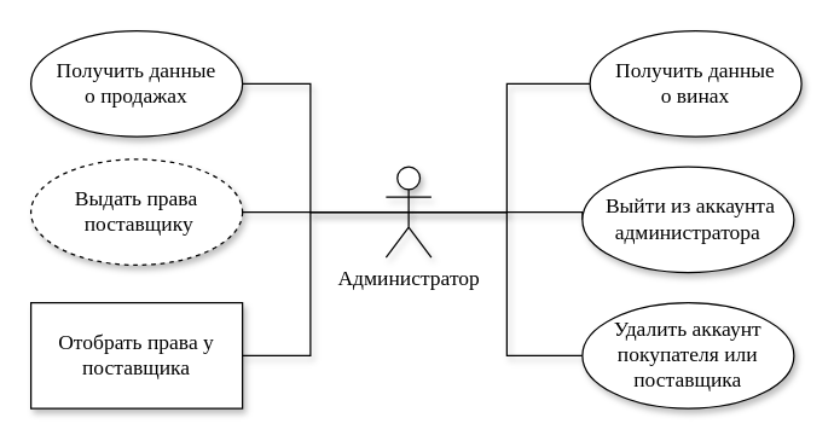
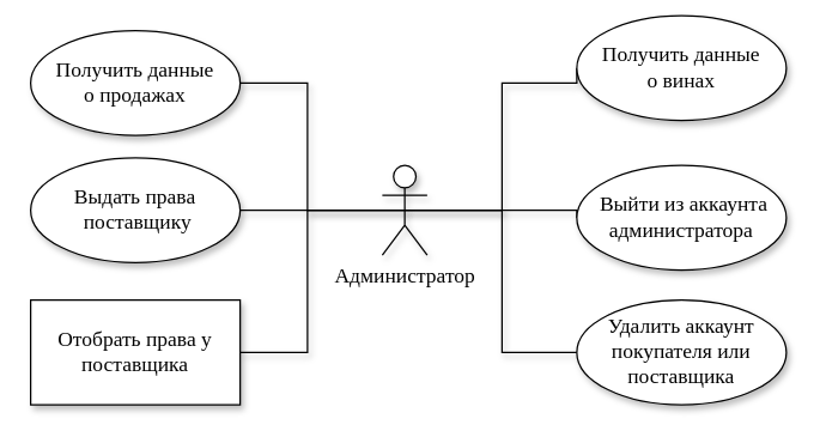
  <mxCell id="0" />
  <mxCell id="1" parent="0" />
  <mxCell id="2" style="edgeStyle=orthogonalEdgeStyle;rounded=0;orthogonalLoop=1;jettySize=auto;html=1;exitX=0.5;exitY=0.5;exitDx=0;exitDy=0;exitPerimeter=0;entryX=0;entryY=0.5;entryDx=0;entryDy=0;fontFamily=Times New Roman;fontSize=14;endArrow=none;endFill=0;shadow=1;" parent="1" source="5" target="13" edge="1"><mxGeometry relative="1" as="geometry"><Array as="points"><mxPoint x="335" y="140" /><mxPoint x="335" y="55" /></Array><mxPoint x="385" y="55" as="targetPoint" /></mxGeometry></mxCell>
  <mxCell id="3" style="edgeStyle=orthogonalEdgeStyle;rounded=0;orthogonalLoop=1;jettySize=auto;html=1;exitX=0.5;exitY=0.5;exitDx=0;exitDy=0;exitPerimeter=0;entryX=0;entryY=0.5;entryDx=0;entryDy=0;fontFamily=Times New Roman;fontSize=14;endArrow=none;endFill=0;shadow=1;" parent="1" source="5" target="6" edge="1"><mxGeometry relative="1" as="geometry"><Array as="points"><mxPoint x="385" y="140" /></Array></mxGeometry></mxCell>
  <mxCell id="4" style="edgeStyle=orthogonalEdgeStyle;rounded=0;orthogonalLoop=1;jettySize=auto;html=1;exitX=0.5;exitY=0.5;exitDx=0;exitDy=0;exitPerimeter=0;entryX=0;entryY=0.5;entryDx=0;entryDy=0;shadow=1;endArrow=none;endFill=0;" parent="1" source="5" target="8" edge="1"><mxGeometry relative="1" as="geometry" /></mxCell>
  <mxCell id="5" value="Администратор" style="shape=umlActor;verticalLabelPosition=bottom;verticalAlign=top;html=1;fontFamily=Times New Roman;fontSize=14;shadow=1;" parent="1" vertex="1"><mxGeometry x="255" y="110" width="30" height="60" as="geometry" /></mxCell>
  <mxCell id="6" value="&amp;nbsp;Выйти из аккаунта администратора" style="ellipse;whiteSpace=wrap;html=1;fontFamily=Times New Roman;fontSize=14;shadow=1;" parent="1" vertex="1"><mxGeometry x="385" y="110" width="140" height="70" as="geometry" /></mxCell>
  <mxCell id="7" style="edgeStyle=orthogonalEdgeStyle;rounded=0;orthogonalLoop=1;jettySize=auto;html=1;exitX=1;exitY=0.5;exitDx=0;exitDy=0;entryX=0.5;entryY=0.5;entryDx=0;entryDy=0;entryPerimeter=0;shadow=1;endArrow=none;endFill=0;" parent="1" source="14" target="5" edge="1"><mxGeometry relative="1" as="geometry"><Array as="points"><mxPoint x="205" y="55" /><mxPoint x="205" y="140" /></Array><mxPoint x="155" y="95" as="sourcePoint" /></mxGeometry></mxCell>
  <mxCell id="8" value="Удалить аккаунт&lt;br&gt;покупателя или поставщика" style="ellipse;whiteSpace=wrap;html=1;fontFamily=Times New Roman;fontSize=14;shadow=1;" parent="1" vertex="1"><mxGeometry x="385" y="200" width="140" height="70" as="geometry" /></mxCell>
  <mxCell id="9" style="edgeStyle=orthogonalEdgeStyle;rounded=0;orthogonalLoop=1;jettySize=auto;html=1;exitX=1;exitY=0.5;exitDx=0;exitDy=0;entryX=0.5;entryY=0.5;entryDx=0;entryDy=0;entryPerimeter=0;shadow=1;endArrow=none;endFill=0;" parent="1" source="10" target="5" edge="1"><mxGeometry relative="1" as="geometry"><Array as="points"><mxPoint x="190" y="140" /><mxPoint x="190" y="140" /></Array></mxGeometry></mxCell>
- <mxCell id="10" value="Выдать права&lt;br&gt;&amp;nbsp;поставщику" style="ellipse;whiteSpace=wrap;html=1;fontFamily=Times New Roman;fontSize=14;shadow=1;dashed=1;" parent="1" vertex="1"><mxGeometry x="20" y="105" width="140" height="70" as="geometry" /></mxCell>
+ <mxCell id="10" value="Выдать права&lt;br&gt;&amp;nbsp;поставщику" style="ellipse;whiteSpace=wrap;html=1;fontFamily=Times New Roman;fontSize=14;shadow=1;" parent="1" vertex="1"><mxGeometry x="20" y="105" width="140" height="70" as="geometry" /></mxCell>
  <mxCell id="11" style="edgeStyle=orthogonalEdgeStyle;rounded=0;orthogonalLoop=1;jettySize=auto;html=1;exitX=1;exitY=0.5;exitDx=0;exitDy=0;entryX=0.5;entryY=0.5;entryDx=0;entryDy=0;entryPerimeter=0;shadow=1;endArrow=none;endFill=0;" parent="1" source="12" target="5" edge="1"><mxGeometry relative="1" as="geometry"><Array as="points"><mxPoint x="205" y="235" /><mxPoint x="205" y="140" /></Array></mxGeometry></mxCell>
  <mxCell id="12" value="Отобрать права у поставщика" style="whiteSpace=wrap;html=1;fontFamily=Times New Roman;fontSize=14;shadow=1;rounded=0;" parent="1" vertex="1"><mxGeometry x="20" y="200" width="140" height="70" as="geometry" /></mxCell>
- <mxCell id="13" value="Получить данные&lt;br&gt;о винах" style="ellipse;whiteSpace=wrap;html=1;fontFamily=Times New Roman;fontSize=14;shadow=1;" vertex="1" parent="1"><mxGeometry x="390" y="20" width="140" height="70" as="geometry" /></mxCell>
+ <mxCell id="13" value="Получить данные&lt;br&gt;о винах" style="ellipse;whiteSpace=wrap;html=1;fontFamily=Times New Roman;fontSize=14;shadow=1;" vertex="1" parent="1"><mxGeometry x="385" y="10" width="140" height="70" as="geometry" /></mxCell>
  <mxCell id="14" value="Получить данные&lt;br&gt;о продажах" style="ellipse;whiteSpace=wrap;html=1;fontFamily=Times New Roman;fontSize=14;shadow=1;" vertex="1" parent="1"><mxGeometry x="20" y="20" width="140" height="70" as="geometry" /></mxCell>
